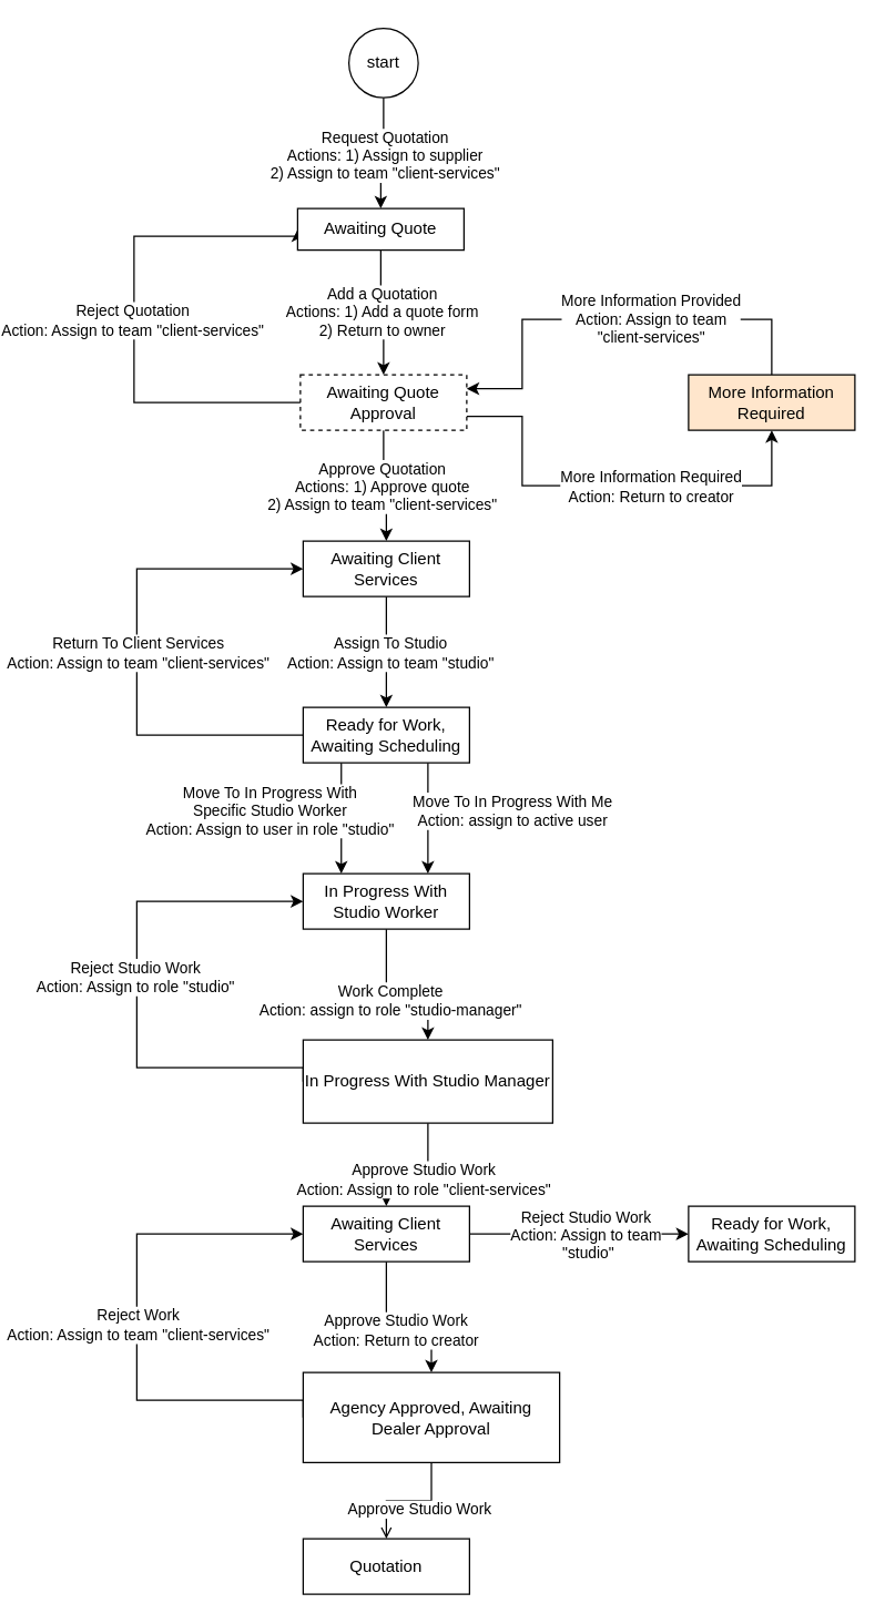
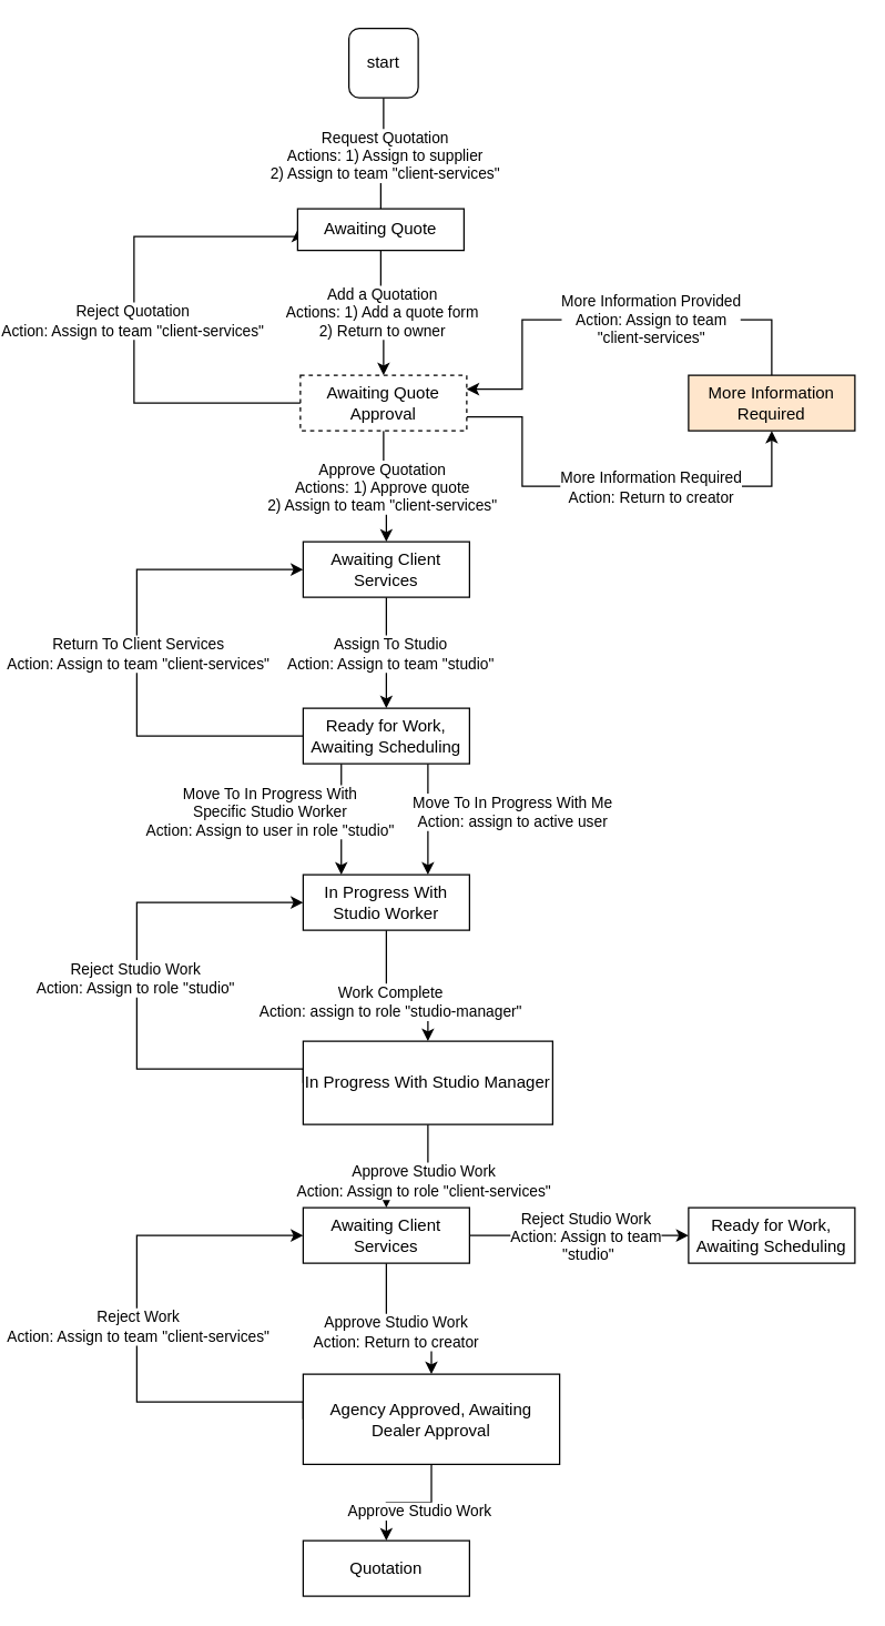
  <mxCell id="0" />
  <mxCell id="1" parent="0" />
- <mxCell id="2" style="edgeStyle=orthogonalEdgeStyle;rounded=0;orthogonalLoop=1;jettySize=auto;html=1;exitX=0.5;exitY=1;exitDx=0;exitDy=0;entryX=0.5;entryY=0;entryDx=0;entryDy=0;" edge="1" parent="1" source="4" target="14"><mxGeometry relative="1" as="geometry" /></mxCell>
+ <mxCell id="2" style="edgeStyle=orthogonalEdgeStyle;rounded=0;orthogonalLoop=1;jettySize=auto;html=1;exitX=0.5;exitY=1;exitDx=0;exitDy=0;entryX=0.5;entryY=0;entryDx=0;entryDy=0;endArrow=none;" edge="1" parent="1" source="4" target="14"><mxGeometry relative="1" as="geometry" /></mxCell>
  <mxCell id="3" value="Request Quotation&lt;br&gt;Actions: 1) Assign to supplier&lt;br&gt;2) Assign to team &quot;client-services&quot;" style="edgeLabel;html=1;align=center;verticalAlign=middle;resizable=0;points=[];" vertex="1" connectable="0" parent="2"><mxGeometry x="-0.35" relative="1" as="geometry"><mxPoint y="14" as="offset" /></mxGeometry></mxCell>
- <mxCell id="4" value="start" style="ellipse;whiteSpace=wrap;html=1;" vertex="1" parent="1"><mxGeometry x="175" y="20" width="50" height="50" as="geometry" /></mxCell>
+ <mxCell id="4" value="start" style="whiteSpace=wrap;html=1;rounded=1;" vertex="1" parent="1"><mxGeometry x="175" y="20" width="50" height="50" as="geometry" /></mxCell>
  <mxCell id="5" style="edgeStyle=orthogonalEdgeStyle;rounded=0;orthogonalLoop=1;jettySize=auto;html=1;exitX=0.5;exitY=1;exitDx=0;exitDy=0;entryX=0.5;entryY=0;entryDx=0;entryDy=0;" edge="1" parent="1" source="11" target="27"><mxGeometry relative="1" as="geometry" /></mxCell>
  <mxCell id="6" value="Approve Quotation&lt;br&gt;Actions: 1) Approve quote&lt;br&gt;2) Assign to team &quot;client-services&quot;" style="edgeLabel;html=1;align=center;verticalAlign=middle;resizable=0;points=[];" vertex="1" connectable="0" parent="5"><mxGeometry x="0.477" relative="1" as="geometry"><mxPoint x="-4" y="-19" as="offset" /></mxGeometry></mxCell>
  <mxCell id="7" style="edgeStyle=orthogonalEdgeStyle;rounded=0;orthogonalLoop=1;jettySize=auto;html=1;exitX=1;exitY=0.75;exitDx=0;exitDy=0;entryX=0.5;entryY=1;entryDx=0;entryDy=0;" edge="1" parent="1" source="11" target="17"><mxGeometry relative="1" as="geometry"><mxPoint x="480" y="330" as="targetPoint" /><Array as="points"><mxPoint x="300" y="300" /><mxPoint x="300" y="350" /><mxPoint x="480" y="350" /></Array></mxGeometry></mxCell>
  <mxCell id="8" value="More Information Required&lt;br&gt;Action: Return to creator" style="edgeLabel;html=1;align=center;verticalAlign=middle;resizable=0;points=[];" vertex="1" connectable="0" parent="7"><mxGeometry x="-0.425" y="-3" relative="1" as="geometry"><mxPoint x="95" y="1" as="offset" /></mxGeometry></mxCell>
  <mxCell id="9" style="edgeStyle=orthogonalEdgeStyle;rounded=0;orthogonalLoop=1;jettySize=auto;html=1;exitX=0;exitY=0.5;exitDx=0;exitDy=0;entryX=0;entryY=0.5;entryDx=0;entryDy=0;" edge="1" parent="1" source="11" target="14"><mxGeometry relative="1" as="geometry"><Array as="points"><mxPoint x="20" y="290" /><mxPoint x="20" y="170" /></Array></mxGeometry></mxCell>
  <mxCell id="10" value="Reject Quotation&lt;br style=&quot;border-color: var(--border-color); background-color: rgb(251, 251, 251);&quot;&gt;&lt;span style=&quot;border-color: var(--border-color);&quot;&gt;Action: Assign to team &quot;client-services&quot;&lt;/span&gt;" style="edgeLabel;html=1;align=center;verticalAlign=middle;resizable=0;points=[];" vertex="1" connectable="0" parent="9"><mxGeometry x="-0.006" y="2" relative="1" as="geometry"><mxPoint as="offset" /></mxGeometry></mxCell>
  <mxCell id="11" value="Awaiting Quote Approval" style="rounded=0;whiteSpace=wrap;html=1;dashed=1;" vertex="1" parent="1"><mxGeometry x="140" y="270" width="120" height="40" as="geometry" /></mxCell>
  <mxCell id="12" style="edgeStyle=orthogonalEdgeStyle;rounded=0;orthogonalLoop=1;jettySize=auto;html=1;exitX=0.5;exitY=1;exitDx=0;exitDy=0;entryX=0.5;entryY=0;entryDx=0;entryDy=0;" edge="1" parent="1" source="14" target="11"><mxGeometry relative="1" as="geometry" /></mxCell>
  <mxCell id="13" value="Add a Quotation&lt;br&gt;Actions: 1) Add a quote form&lt;br&gt;2) Return to owner" style="edgeLabel;html=1;align=center;verticalAlign=middle;resizable=0;points=[];" vertex="1" connectable="0" parent="12"><mxGeometry x="-0.333" y="1" relative="1" as="geometry"><mxPoint x="-1" y="13" as="offset" /></mxGeometry></mxCell>
  <mxCell id="14" value="Awaiting Quote" style="rounded=0;whiteSpace=wrap;html=1;" vertex="1" parent="1"><mxGeometry x="138" y="150" width="120" height="30" as="geometry" /></mxCell>
  <mxCell id="15" style="edgeStyle=orthogonalEdgeStyle;rounded=0;orthogonalLoop=1;jettySize=auto;html=1;entryX=1;entryY=0.25;entryDx=0;entryDy=0;exitX=0.5;exitY=0;exitDx=0;exitDy=0;" edge="1" parent="1" source="17" target="11"><mxGeometry relative="1" as="geometry"><mxPoint x="480" y="260" as="sourcePoint" /><Array as="points"><mxPoint x="480" y="230" /><mxPoint x="300" y="230" /><mxPoint x="300" y="280" /></Array></mxGeometry></mxCell>
  <mxCell id="16" value="More Information Provided&lt;br&gt;Action: Assign to team &lt;br&gt;&quot;client-services&quot;" style="edgeLabel;html=1;align=center;verticalAlign=middle;resizable=0;points=[];" vertex="1" connectable="0" parent="15"><mxGeometry x="0.114" y="2" relative="1" as="geometry"><mxPoint x="45" y="-3" as="offset" /></mxGeometry></mxCell>
  <mxCell id="17" value="More Information Required" style="rounded=0;whiteSpace=wrap;html=1;fillColor=#ffe6cc;" vertex="1" parent="1"><mxGeometry x="420" y="270" width="120" height="40" as="geometry" /></mxCell>
  <mxCell id="18" style="edgeStyle=orthogonalEdgeStyle;rounded=0;orthogonalLoop=1;jettySize=auto;html=1;exitX=0;exitY=0.5;exitDx=0;exitDy=0;entryX=0;entryY=0.5;entryDx=0;entryDy=0;" edge="1" parent="1" source="24" target="27"><mxGeometry relative="1" as="geometry"><Array as="points"><mxPoint x="22" y="530" /><mxPoint x="22" y="410" /></Array></mxGeometry></mxCell>
  <mxCell id="19" value="Return To Client Services&lt;br&gt;Action: Assign to team &quot;client-services&quot;" style="edgeLabel;html=1;align=center;verticalAlign=middle;resizable=0;points=[];" vertex="1" connectable="0" parent="18"><mxGeometry x="0.111" y="1" relative="1" as="geometry"><mxPoint x="1" y="20" as="offset" /></mxGeometry></mxCell>
  <mxCell id="20" style="edgeStyle=orthogonalEdgeStyle;rounded=0;orthogonalLoop=1;jettySize=auto;html=1;exitX=0.25;exitY=1;exitDx=0;exitDy=0;entryX=0.25;entryY=0;entryDx=0;entryDy=0;" edge="1" parent="1"><mxGeometry relative="1" as="geometry"><mxPoint x="169.5" y="550" as="sourcePoint" /><mxPoint x="169.5" y="630" as="targetPoint" /><Array as="points"><mxPoint x="170" y="590" /><mxPoint x="170" y="590" /></Array></mxGeometry></mxCell>
  <mxCell id="21" value="Move To In Progress With &lt;br&gt;Specific Studio Worker&lt;br&gt;Action: Assign to user in role &quot;studio&quot;" style="edgeLabel;html=1;align=center;verticalAlign=middle;resizable=0;points=[];" vertex="1" connectable="0" parent="20"><mxGeometry x="-0.2" y="1" relative="1" as="geometry"><mxPoint x="-53" y="2" as="offset" /></mxGeometry></mxCell>
  <mxCell id="22" style="edgeStyle=orthogonalEdgeStyle;rounded=0;orthogonalLoop=1;jettySize=auto;html=1;exitX=0.75;exitY=1;exitDx=0;exitDy=0;entryX=0.75;entryY=0;entryDx=0;entryDy=0;" edge="1" parent="1" source="24" target="30"><mxGeometry relative="1" as="geometry" /></mxCell>
  <mxCell id="23" value="Move To In Progress With Me&lt;br&gt;Action: assign to active user" style="edgeLabel;html=1;align=center;verticalAlign=middle;resizable=0;points=[];" vertex="1" connectable="0" parent="22"><mxGeometry x="-0.3" y="3" relative="1" as="geometry"><mxPoint x="57" y="6" as="offset" /></mxGeometry></mxCell>
  <mxCell id="24" value="Ready for Work, Awaiting Scheduling" style="rounded=0;whiteSpace=wrap;html=1;" vertex="1" parent="1"><mxGeometry x="142" y="510" width="120" height="40" as="geometry" /></mxCell>
  <mxCell id="25" style="edgeStyle=orthogonalEdgeStyle;rounded=0;orthogonalLoop=1;jettySize=auto;html=1;exitX=0.5;exitY=1;exitDx=0;exitDy=0;entryX=0.5;entryY=0;entryDx=0;entryDy=0;" edge="1" parent="1" source="27" target="24"><mxGeometry relative="1" as="geometry" /></mxCell>
  <mxCell id="26" value="Assign To Studio&lt;br&gt;Action: Assign to team &quot;studio&quot;" style="edgeLabel;html=1;align=center;verticalAlign=middle;resizable=0;points=[];" vertex="1" connectable="0" parent="25"><mxGeometry x="-0.2" y="1" relative="1" as="geometry"><mxPoint x="1" y="8" as="offset" /></mxGeometry></mxCell>
  <mxCell id="27" value="Awaiting Client Services" style="rounded=0;whiteSpace=wrap;html=1;" vertex="1" parent="1"><mxGeometry x="142" y="390" width="120" height="40" as="geometry" /></mxCell>
  <mxCell id="28" style="edgeStyle=orthogonalEdgeStyle;rounded=0;orthogonalLoop=1;jettySize=auto;html=1;exitX=0.5;exitY=1;exitDx=0;exitDy=0;entryX=0.5;entryY=0;entryDx=0;entryDy=0;" edge="1" parent="1" source="30" target="35"><mxGeometry relative="1" as="geometry" /></mxCell>
  <mxCell id="29" value="Work Complete&lt;br&gt;Action: assign to role &quot;studio-manager&quot;" style="edgeLabel;html=1;align=center;verticalAlign=middle;resizable=0;points=[];" vertex="1" connectable="0" parent="28"><mxGeometry x="-0.3" y="-1" relative="1" as="geometry"><mxPoint x="3" y="12" as="offset" /></mxGeometry></mxCell>
  <mxCell id="30" value="In Progress With Studio Worker" style="rounded=0;whiteSpace=wrap;html=1;" vertex="1" parent="1"><mxGeometry x="142" y="630" width="120" height="40" as="geometry" /></mxCell>
  <mxCell id="31" style="edgeStyle=orthogonalEdgeStyle;rounded=0;orthogonalLoop=1;jettySize=auto;html=1;exitX=0;exitY=0.5;exitDx=0;exitDy=0;entryX=0;entryY=0.5;entryDx=0;entryDy=0;" edge="1" parent="1" source="35" target="30"><mxGeometry relative="1" as="geometry"><Array as="points"><mxPoint x="22" y="770" /><mxPoint x="22" y="650" /></Array></mxGeometry></mxCell>
  <mxCell id="32" value="Reject Studio Work&lt;br&gt;Action: Assign to role &quot;studio&quot;" style="edgeLabel;html=1;align=center;verticalAlign=middle;resizable=0;points=[];" vertex="1" connectable="0" parent="31"><mxGeometry x="0.061" y="2" relative="1" as="geometry"><mxPoint as="offset" /></mxGeometry></mxCell>
  <mxCell id="33" style="edgeStyle=orthogonalEdgeStyle;rounded=0;orthogonalLoop=1;jettySize=auto;html=1;exitX=0.5;exitY=1;exitDx=0;exitDy=0;entryX=0.5;entryY=0;entryDx=0;entryDy=0;" edge="1" parent="1" source="35" target="40"><mxGeometry relative="1" as="geometry" /></mxCell>
  <mxCell id="34" value="Approve Studio Work&lt;br&gt;Action: Assign to role &quot;client-services&quot;" style="edgeLabel;html=1;align=center;verticalAlign=middle;resizable=0;points=[];" vertex="1" connectable="0" parent="33"><mxGeometry x="-0.25" relative="1" as="geometry"><mxPoint y="10" as="offset" /></mxGeometry></mxCell>
  <mxCell id="35" value="In Progress With Studio Manager" style="rounded=0;whiteSpace=wrap;html=1;" vertex="1" parent="1"><mxGeometry x="142" y="750" width="180" height="60" as="geometry" /></mxCell>
  <mxCell id="36" style="edgeStyle=orthogonalEdgeStyle;rounded=0;orthogonalLoop=1;jettySize=auto;html=1;exitX=0.5;exitY=1;exitDx=0;exitDy=0;entryX=0.5;entryY=0;entryDx=0;entryDy=0;" edge="1" parent="1" source="40" target="45"><mxGeometry relative="1" as="geometry" /></mxCell>
  <mxCell id="37" value="Approve Studio Work&lt;br&gt;Action: Return to creator" style="edgeLabel;html=1;align=center;verticalAlign=middle;resizable=0;points=[];" vertex="1" connectable="0" parent="36"><mxGeometry x="-0.2" y="-1" relative="1" as="geometry"><mxPoint x="1" y="8" as="offset" /></mxGeometry></mxCell>
  <mxCell id="38" style="edgeStyle=orthogonalEdgeStyle;rounded=0;orthogonalLoop=1;jettySize=auto;html=1;exitX=1;exitY=0.5;exitDx=0;exitDy=0;entryX=0;entryY=0.5;entryDx=0;entryDy=0;" edge="1" parent="1" source="40" target="46"><mxGeometry relative="1" as="geometry" /></mxCell>
  <mxCell id="39" value="Reject Studio Work&lt;br&gt;Action: Assign to team&lt;br&gt;&amp;nbsp;&quot;studio&quot;" style="edgeLabel;html=1;align=center;verticalAlign=middle;resizable=0;points=[];" vertex="1" connectable="0" parent="38"><mxGeometry x="-0.188" relative="1" as="geometry"><mxPoint x="19" as="offset" /></mxGeometry></mxCell>
  <mxCell id="40" value="Awaiting Client Services" style="rounded=0;whiteSpace=wrap;html=1;" vertex="1" parent="1"><mxGeometry x="142" y="870" width="120" height="40" as="geometry" /></mxCell>
  <mxCell id="41" style="edgeStyle=orthogonalEdgeStyle;rounded=0;orthogonalLoop=1;jettySize=auto;html=1;exitX=0;exitY=0.5;exitDx=0;exitDy=0;entryX=0;entryY=0.5;entryDx=0;entryDy=0;" edge="1" parent="1" source="45" target="40"><mxGeometry relative="1" as="geometry"><Array as="points"><mxPoint x="22" y="1010" /><mxPoint x="22" y="890" /></Array></mxGeometry></mxCell>
  <mxCell id="42" value="Reject Work&lt;br&gt;Action: Assign to team &quot;client-services&quot;" style="edgeLabel;html=1;align=center;verticalAlign=middle;resizable=0;points=[];" vertex="1" connectable="0" parent="41"><mxGeometry x="0.056" relative="1" as="geometry"><mxPoint y="10" as="offset" /></mxGeometry></mxCell>
- <mxCell id="43" style="edgeStyle=orthogonalEdgeStyle;rounded=0;orthogonalLoop=1;jettySize=auto;html=1;exitX=0.5;exitY=1;exitDx=0;exitDy=0;entryX=0.5;entryY=0;entryDx=0;entryDy=0;endArrow=open;" edge="1" parent="1" source="45" target="47"><mxGeometry relative="1" as="geometry" /></mxCell>
+ <mxCell id="43" style="edgeStyle=orthogonalEdgeStyle;rounded=0;orthogonalLoop=1;jettySize=auto;html=1;exitX=0.5;exitY=1;exitDx=0;exitDy=0;entryX=0.5;entryY=0;entryDx=0;entryDy=0;" edge="1" parent="1" source="45" target="47"><mxGeometry relative="1" as="geometry" /></mxCell>
  <mxCell id="44" value="Approve Studio Work" style="edgeLabel;html=1;align=center;verticalAlign=middle;resizable=0;points=[];" vertex="1" connectable="0" parent="43"><mxGeometry x="-0.175" y="-1" relative="1" as="geometry"><mxPoint x="-1" y="7" as="offset" /></mxGeometry></mxCell>
  <mxCell id="45" value="Agency Approved, Awaiting Dealer Approval" style="rounded=0;whiteSpace=wrap;html=1;" vertex="1" parent="1"><mxGeometry x="142" y="990" width="185" height="65" as="geometry" /></mxCell>
  <mxCell id="46" value="Ready for Work, Awaiting Scheduling" style="rounded=0;whiteSpace=wrap;html=1;" vertex="1" parent="1"><mxGeometry x="420" y="870" width="120" height="40" as="geometry" /></mxCell>
  <mxCell id="47" value="Quotation" style="rounded=0;whiteSpace=wrap;html=1;" vertex="1" parent="1"><mxGeometry x="142" y="1110" width="120" height="40" as="geometry" /></mxCell>
